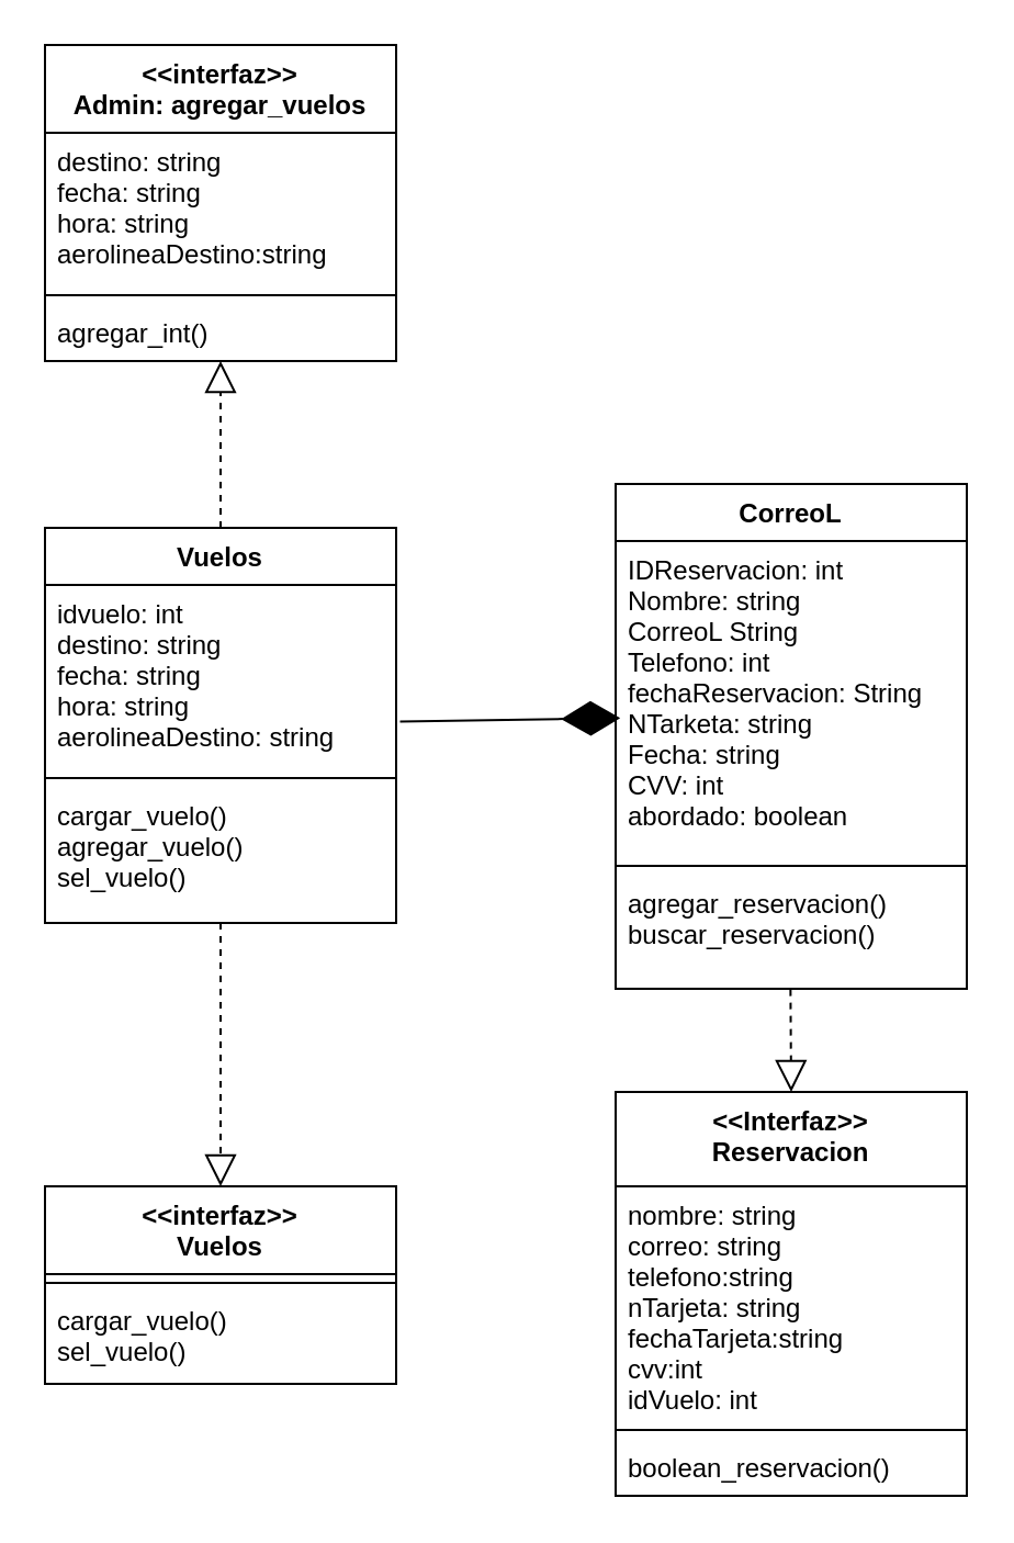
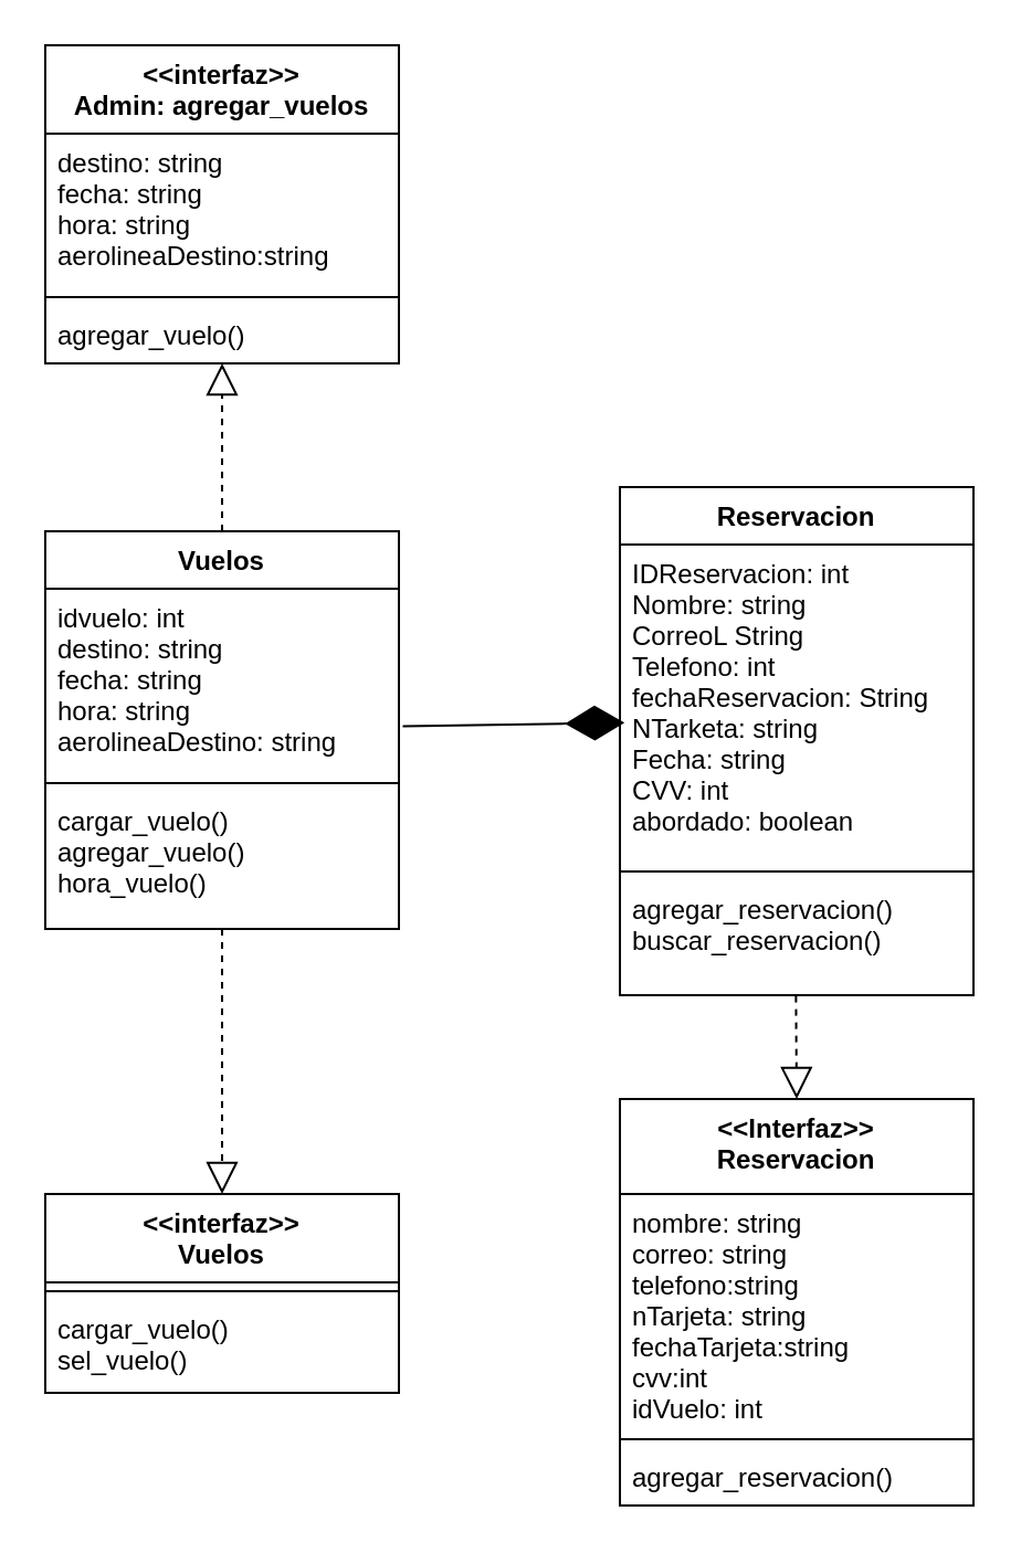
  <mxCell id="0" />
  <mxCell id="1" parent="0" />
- <mxCell id="2" value="CorreoL" style="swimlane;fontStyle=1;align=center;verticalAlign=top;childLayout=stackLayout;horizontal=1;startSize=26;horizontalStack=0;resizeParent=1;resizeParentMax=0;resizeLast=0;collapsible=1;marginBottom=0;" parent="1" vertex="1"><mxGeometry x="280" y="220" width="160" height="230" as="geometry" /></mxCell>
+ <mxCell id="2" value="Reservacion" style="swimlane;fontStyle=1;align=center;verticalAlign=top;childLayout=stackLayout;horizontal=1;startSize=26;horizontalStack=0;resizeParent=1;resizeParentMax=0;resizeLast=0;collapsible=1;marginBottom=0;" parent="1" vertex="1"><mxGeometry x="280" y="220" width="160" height="230" as="geometry" /></mxCell>
  <mxCell id="3" value="IDReservacion: int&#10;Nombre: string&#10;CorreoL String&#10;Telefono: int &#10;fechaReservacion: String&#10;NTarketa: string&#10;Fecha: string&#10;CVV: int&#10;abordado: boolean" style="text;strokeColor=none;fillColor=none;align=left;verticalAlign=top;spacingLeft=4;spacingRight=4;overflow=hidden;rotatable=0;points=[[0,0.5],[1,0.5]];portConstraint=eastwest;" parent="2" vertex="1"><mxGeometry y="26" width="160" height="144" as="geometry" /></mxCell>
  <mxCell id="4" value="" style="line;strokeWidth=1;fillColor=none;align=left;verticalAlign=middle;spacingTop=-1;spacingLeft=3;spacingRight=3;rotatable=0;labelPosition=right;points=[];portConstraint=eastwest;" parent="2" vertex="1"><mxGeometry y="170" width="160" height="8" as="geometry" /></mxCell>
  <mxCell id="5" value="agregar_reservacion()&#10;buscar_reservacion()" style="text;strokeColor=none;fillColor=none;align=left;verticalAlign=top;spacingLeft=4;spacingRight=4;overflow=hidden;rotatable=0;points=[[0,0.5],[1,0.5]];portConstraint=eastwest;" parent="2" vertex="1"><mxGeometry y="178" width="160" height="52" as="geometry" /></mxCell>
  <mxCell id="6" value="Vuelos" style="swimlane;fontStyle=1;align=center;verticalAlign=top;childLayout=stackLayout;horizontal=1;startSize=26;horizontalStack=0;resizeParent=1;resizeParentMax=0;resizeLast=0;collapsible=1;marginBottom=0;" parent="1" vertex="1"><mxGeometry x="20" y="240" width="160" height="180" as="geometry" /></mxCell>
  <mxCell id="7" value="idvuelo: int&#10;destino: string&#10;fecha: string&#10;hora: string&#10;aerolineaDestino: string&#10;" style="text;strokeColor=none;fillColor=none;align=left;verticalAlign=top;spacingLeft=4;spacingRight=4;overflow=hidden;rotatable=0;points=[[0,0.5],[1,0.5]];portConstraint=eastwest;" parent="6" vertex="1"><mxGeometry y="26" width="160" height="84" as="geometry" /></mxCell>
  <mxCell id="8" value="" style="line;strokeWidth=1;fillColor=none;align=left;verticalAlign=middle;spacingTop=-1;spacingLeft=3;spacingRight=3;rotatable=0;labelPosition=right;points=[];portConstraint=eastwest;" parent="6" vertex="1"><mxGeometry y="110" width="160" height="8" as="geometry" /></mxCell>
- <mxCell id="9" value="cargar_vuelo()&#10;agregar_vuelo()&#10;sel_vuelo()" style="text;strokeColor=none;fillColor=none;align=left;verticalAlign=top;spacingLeft=4;spacingRight=4;overflow=hidden;rotatable=0;points=[[0,0.5],[1,0.5]];portConstraint=eastwest;" parent="6" vertex="1"><mxGeometry y="118" width="160" height="62" as="geometry" /></mxCell>
+ <mxCell id="9" value="cargar_vuelo()&#10;agregar_vuelo()&#10;hora_vuelo()" style="text;strokeColor=none;fillColor=none;align=left;verticalAlign=top;spacingLeft=4;spacingRight=4;overflow=hidden;rotatable=0;points=[[0,0.5],[1,0.5]];portConstraint=eastwest;" parent="6" vertex="1"><mxGeometry y="118" width="160" height="62" as="geometry" /></mxCell>
  <mxCell id="10" value="&lt;&lt;interfaz&gt;&gt;&#10;Vuelos" style="swimlane;fontStyle=1;align=center;verticalAlign=top;childLayout=stackLayout;horizontal=1;startSize=40;horizontalStack=0;resizeParent=1;resizeParentMax=0;resizeLast=0;collapsible=1;marginBottom=0;" parent="1" vertex="1"><mxGeometry x="20" y="540" width="160" height="90" as="geometry" /></mxCell>
  <mxCell id="11" value="" style="line;strokeWidth=1;fillColor=none;align=left;verticalAlign=middle;spacingTop=-1;spacingLeft=3;spacingRight=3;rotatable=0;labelPosition=right;points=[];portConstraint=eastwest;" parent="10" vertex="1"><mxGeometry y="40" width="160" height="8" as="geometry" /></mxCell>
  <mxCell id="12" value="cargar_vuelo()&#10;sel_vuelo()" style="text;strokeColor=none;fillColor=none;align=left;verticalAlign=top;spacingLeft=4;spacingRight=4;overflow=hidden;rotatable=0;points=[[0,0.5],[1,0.5]];portConstraint=eastwest;" parent="10" vertex="1"><mxGeometry y="48" width="160" height="42" as="geometry" /></mxCell>
  <mxCell id="13" value="" style="endArrow=block;dashed=1;endFill=0;endSize=12;html=1;rounded=0;" parent="1" target="10" edge="1"><mxGeometry width="160" relative="1" as="geometry"><mxPoint x="100" y="420" as="sourcePoint" /><mxPoint x="240" y="410" as="targetPoint" /></mxGeometry></mxCell>
  <mxCell id="14" value="" style="endArrow=diamondThin;endFill=1;endSize=24;html=1;rounded=0;exitX=1.011;exitY=0.741;exitDx=0;exitDy=0;exitPerimeter=0;entryX=0.013;entryY=0.56;entryDx=0;entryDy=0;entryPerimeter=0;" parent="1" source="7" target="3" edge="1"><mxGeometry width="160" relative="1" as="geometry"><mxPoint x="30" y="400" as="sourcePoint" /><mxPoint x="190" y="400" as="targetPoint" /></mxGeometry></mxCell>
  <mxCell id="15" value="&lt;&lt;Interfaz&gt;&gt;&#10;Reservacion&#10;" style="swimlane;fontStyle=1;align=center;verticalAlign=top;childLayout=stackLayout;horizontal=1;startSize=43;horizontalStack=0;resizeParent=1;resizeParentMax=0;resizeLast=0;collapsible=1;marginBottom=0;" parent="1" vertex="1"><mxGeometry x="280" y="497" width="160" height="184" as="geometry" /></mxCell>
  <mxCell id="16" value="nombre: string&#10;correo: string&#10;telefono:string&#10;nTarjeta: string&#10;fechaTarjeta:string&#10;cvv:int&#10;idVuelo: int&#10;" style="text;strokeColor=none;fillColor=none;align=left;verticalAlign=top;spacingLeft=4;spacingRight=4;overflow=hidden;rotatable=0;points=[[0,0.5],[1,0.5]];portConstraint=eastwest;" parent="15" vertex="1"><mxGeometry y="43" width="160" height="107" as="geometry" /></mxCell>
  <mxCell id="17" value="" style="line;strokeWidth=1;fillColor=none;align=left;verticalAlign=middle;spacingTop=-1;spacingLeft=3;spacingRight=3;rotatable=0;labelPosition=right;points=[];portConstraint=eastwest;" parent="15" vertex="1"><mxGeometry y="150" width="160" height="8" as="geometry" /></mxCell>
- <mxCell id="18" value="boolean_reservacion()" style="text;strokeColor=none;fillColor=none;align=left;verticalAlign=top;spacingLeft=4;spacingRight=4;overflow=hidden;rotatable=0;points=[[0,0.5],[1,0.5]];portConstraint=eastwest;" parent="15" vertex="1"><mxGeometry y="158" width="160" height="26" as="geometry" /></mxCell>
+ <mxCell id="18" value="agregar_reservacion()" style="text;strokeColor=none;fillColor=none;align=left;verticalAlign=top;spacingLeft=4;spacingRight=4;overflow=hidden;rotatable=0;points=[[0,0.5],[1,0.5]];portConstraint=eastwest;" parent="15" vertex="1"><mxGeometry y="158" width="160" height="26" as="geometry" /></mxCell>
  <mxCell id="19" value="" style="endArrow=block;dashed=1;endFill=0;endSize=12;html=1;rounded=0;exitX=0.498;exitY=1.006;exitDx=0;exitDy=0;exitPerimeter=0;entryX=0.5;entryY=0;entryDx=0;entryDy=0;" parent="1" source="5" target="15" edge="1"><mxGeometry width="160" relative="1" as="geometry"><mxPoint x="110" y="400" as="sourcePoint" /><mxPoint x="270" y="400" as="targetPoint" /></mxGeometry></mxCell>
  <mxCell id="20" value="" style="endArrow=block;dashed=1;endFill=0;endSize=12;html=1;rounded=0;exitX=0.5;exitY=0;exitDx=0;exitDy=0;" parent="1" source="6" target="21" edge="1"><mxGeometry width="160" relative="1" as="geometry"><mxPoint x="70" y="360" as="sourcePoint" /><mxPoint x="230" y="360" as="targetPoint" /></mxGeometry></mxCell>
  <mxCell id="21" value="&lt;&lt;interfaz&gt;&gt;&#10;Admin: agregar_vuelos" style="swimlane;fontStyle=1;align=center;verticalAlign=top;childLayout=stackLayout;horizontal=1;startSize=40;horizontalStack=0;resizeParent=1;resizeParentMax=0;resizeLast=0;collapsible=1;marginBottom=0;" parent="1" vertex="1"><mxGeometry x="20" y="20" width="160" height="144" as="geometry" /></mxCell>
  <mxCell id="22" value="destino: string&#10;fecha: string&#10;hora: string&#10;aerolineaDestino:string" style="text;strokeColor=none;fillColor=none;align=left;verticalAlign=top;spacingLeft=4;spacingRight=4;overflow=hidden;rotatable=0;points=[[0,0.5],[1,0.5]];portConstraint=eastwest;" parent="21" vertex="1"><mxGeometry y="40" width="160" height="70" as="geometry" /></mxCell>
  <mxCell id="23" value="" style="line;strokeWidth=1;fillColor=none;align=left;verticalAlign=middle;spacingTop=-1;spacingLeft=3;spacingRight=3;rotatable=0;labelPosition=right;points=[];portConstraint=eastwest;" parent="21" vertex="1"><mxGeometry y="110" width="160" height="8" as="geometry" /></mxCell>
- <mxCell id="24" value="agregar_int()" style="text;strokeColor=none;fillColor=none;align=left;verticalAlign=top;spacingLeft=4;spacingRight=4;overflow=hidden;rotatable=0;points=[[0,0.5],[1,0.5]];portConstraint=eastwest;" parent="21" vertex="1"><mxGeometry y="118" width="160" height="26" as="geometry" /></mxCell>
+ <mxCell id="24" value="agregar_vuelo()" style="text;strokeColor=none;fillColor=none;align=left;verticalAlign=top;spacingLeft=4;spacingRight=4;overflow=hidden;rotatable=0;points=[[0,0.5],[1,0.5]];portConstraint=eastwest;" parent="21" vertex="1"><mxGeometry y="118" width="160" height="26" as="geometry" /></mxCell>
